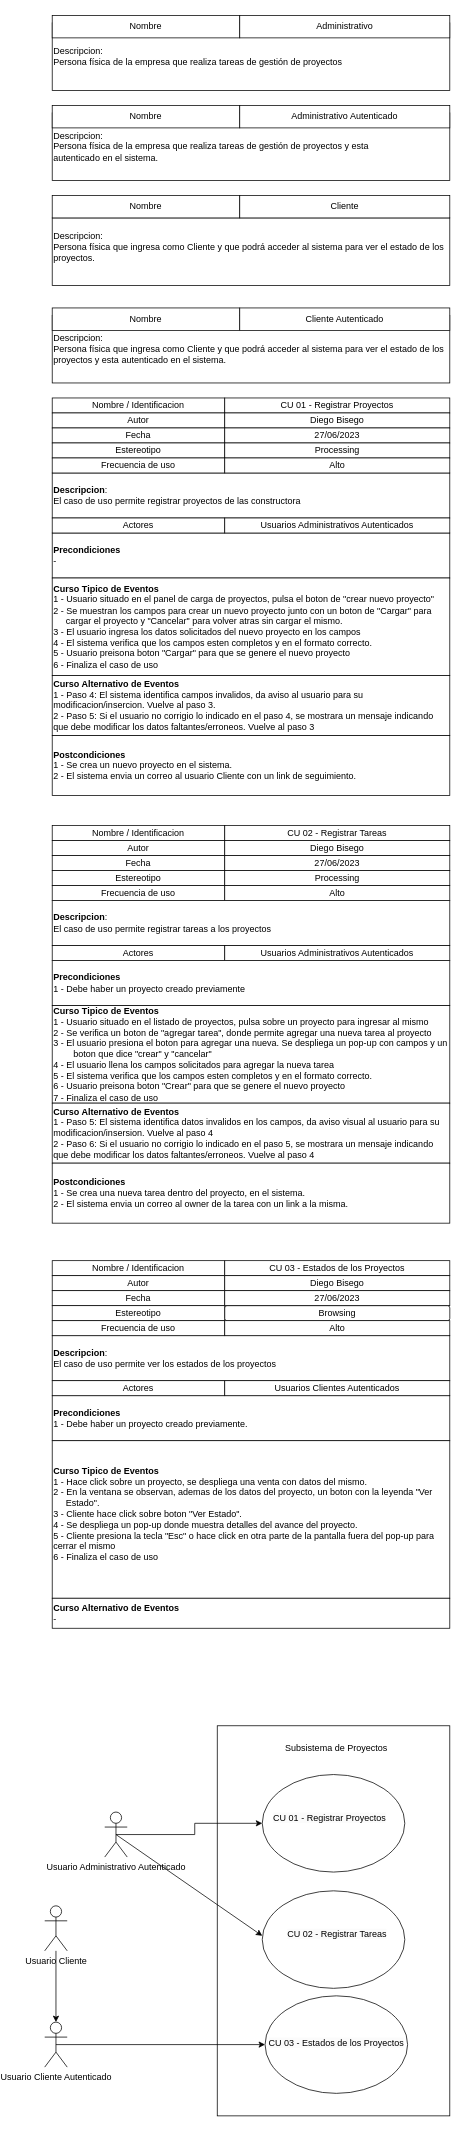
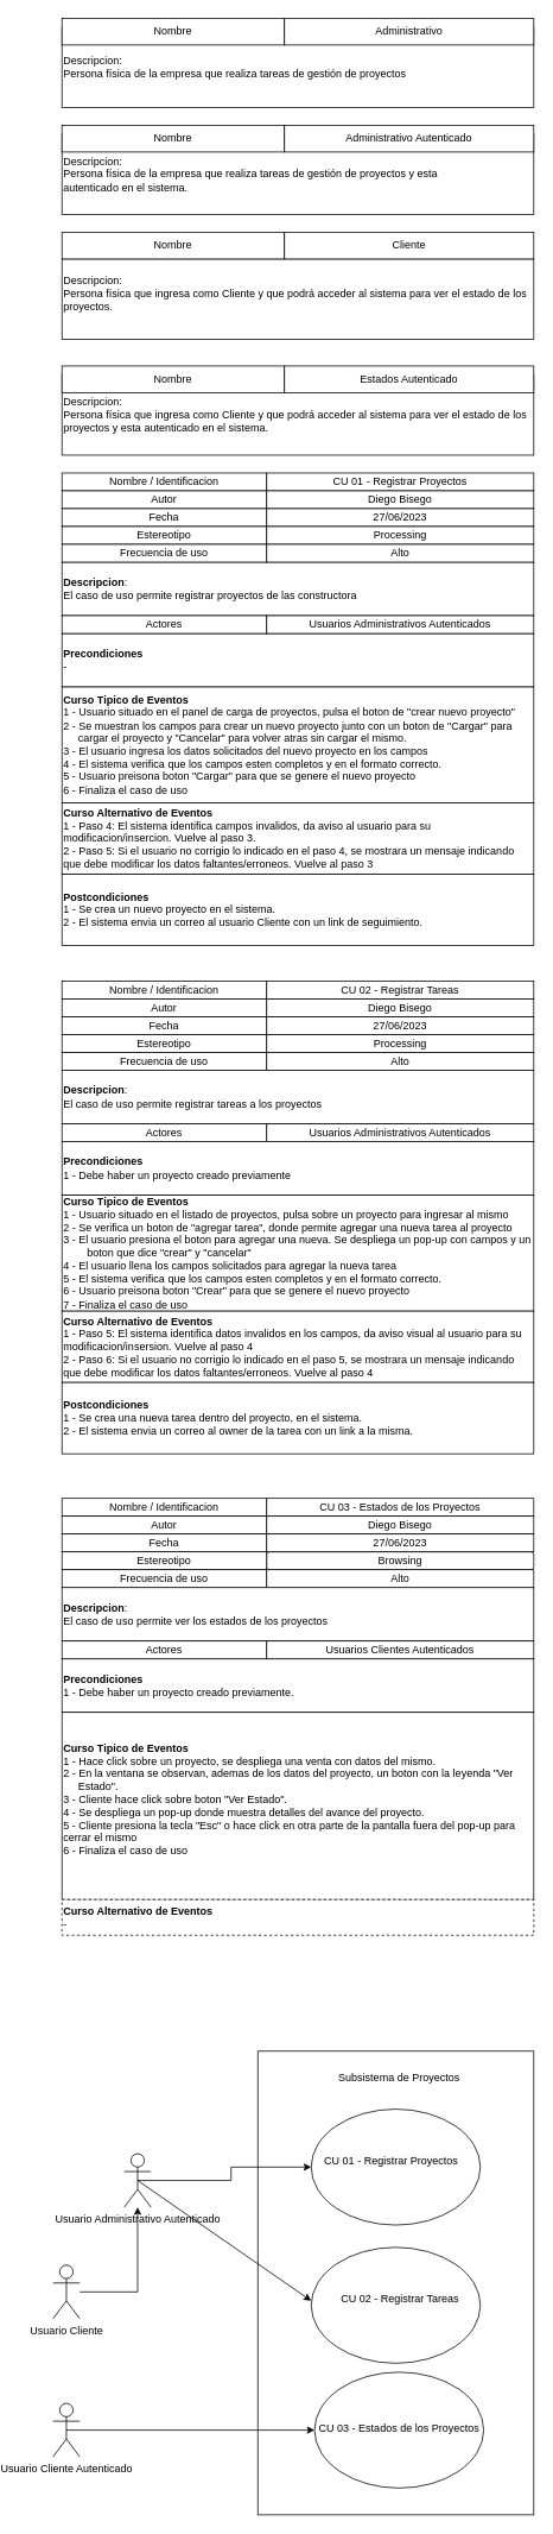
  <mxCell id="0" />
  <mxCell id="1" parent="0" />
  <mxCell id="2" value="" style="rounded=0;whiteSpace=wrap;html=1;" parent="1" vertex="1"><mxGeometry x="250" y="2300" width="310" height="520" as="geometry" /></mxCell>
  <mxCell id="3" value="Nombre / Identificacion" style="rounded=0;whiteSpace=wrap;html=1;align=center;" parent="1" vertex="1"><mxGeometry x="30" y="530" width="230" height="20" as="geometry" /></mxCell>
  <mxCell id="4" value="&lt;b&gt;Descripcion&lt;/b&gt;:&lt;br&gt;El caso de uso permite registrar proyectos de las constructora" style="rounded=0;whiteSpace=wrap;html=1;align=left;" parent="1" vertex="1"><mxGeometry x="30" y="630" width="530" height="60" as="geometry" /></mxCell>
  <mxCell id="5" value="&lt;b&gt;Precondiciones&lt;br&gt;&lt;/b&gt;-" style="rounded=0;whiteSpace=wrap;html=1;align=left;" parent="1" vertex="1"><mxGeometry x="30" y="710" width="530" height="60" as="geometry" /></mxCell>
  <mxCell id="6" value="CU 01 - Registrar Proyectos" style="rounded=0;whiteSpace=wrap;html=1;align=center;" parent="1" vertex="1"><mxGeometry x="260" y="530" width="300" height="20" as="geometry" /></mxCell>
  <mxCell id="7" value="Autor" style="rounded=0;whiteSpace=wrap;html=1;align=center;" parent="1" vertex="1"><mxGeometry x="30" y="550" width="230" height="20" as="geometry" /></mxCell>
  <mxCell id="8" value="Diego Bisego" style="rounded=0;whiteSpace=wrap;html=1;align=center;" parent="1" vertex="1"><mxGeometry x="260" y="550" width="300" height="20" as="geometry" /></mxCell>
  <mxCell id="9" value="Fecha" style="rounded=0;whiteSpace=wrap;html=1;align=center;" parent="1" vertex="1"><mxGeometry x="30" y="570" width="230" height="20" as="geometry" /></mxCell>
  <mxCell id="10" value="27/06/2023" style="rounded=0;whiteSpace=wrap;html=1;align=center;" parent="1" vertex="1"><mxGeometry x="260" y="570" width="300" height="20" as="geometry" /></mxCell>
  <mxCell id="11" value="Actores" style="rounded=0;whiteSpace=wrap;html=1;align=center;" parent="1" vertex="1"><mxGeometry x="30" y="690" width="230" height="20" as="geometry" /></mxCell>
  <mxCell id="12" value="Usuarios Administrativos Autenticados" style="rounded=0;whiteSpace=wrap;html=1;align=center;" parent="1" vertex="1"><mxGeometry x="260" y="690" width="300" height="20" as="geometry" /></mxCell>
  <mxCell id="13" value="&lt;b&gt;Curso Tipico de Eventos&lt;/b&gt;&lt;br&gt;1 - Usuario situado en el panel de carga de proyectos, pulsa el boton de &quot;crear nuevo proyecto&quot;&lt;br&gt;2 - Se muestran los campos para crear un nuevo proyecto junto con un boton de &quot;Cargar&quot; para&amp;nbsp; &amp;nbsp; &amp;nbsp; &amp;nbsp; &amp;nbsp; &amp;nbsp; &amp;nbsp;cargar el proyecto y &quot;Cancelar&quot; para volver atras sin cargar el mismo.&lt;br&gt;3 - El usuario ingresa los datos solicitados del nuevo proyecto en los campos&lt;br&gt;4 - El sistema verifica que los campos esten completos y en el formato correcto.&lt;br&gt;5 - Usuario preisona boton &quot;Cargar&quot; para que se genere el nuevo proyecto&lt;br&gt;6 - Finaliza el caso de uso" style="rounded=0;whiteSpace=wrap;html=1;align=left;" parent="1" vertex="1"><mxGeometry x="30" y="770" width="530" height="130" as="geometry" /></mxCell>
  <mxCell id="14" value="Estereotipo" style="rounded=0;whiteSpace=wrap;html=1;align=center;" parent="1" vertex="1"><mxGeometry x="30" y="590" width="230" height="20" as="geometry" /></mxCell>
  <mxCell id="15" value="Processing" style="rounded=0;whiteSpace=wrap;html=1;align=center;" parent="1" vertex="1"><mxGeometry x="260" y="590" width="300" height="20" as="geometry" /></mxCell>
  <mxCell id="16" value="Frecuencia de uso" style="rounded=0;whiteSpace=wrap;html=1;align=center;" parent="1" vertex="1"><mxGeometry x="30" y="610" width="230" height="20" as="geometry" /></mxCell>
  <mxCell id="17" value="Alto" style="rounded=0;whiteSpace=wrap;html=1;align=center;" parent="1" vertex="1"><mxGeometry x="260" y="610" width="300" height="20" as="geometry" /></mxCell>
  <mxCell id="18" value="&lt;b&gt;Curso Alternativo de Eventos&lt;br&gt;&lt;/b&gt;1 - Paso 4: El sistema identifica campos invalidos, da aviso al usuario para su modificacion/insercion. Vuelve al paso 3.&lt;br&gt;2 - Paso 5: Si el usuario no corrigio lo indicado en el paso 4, se mostrara un mensaje indicando que debe modificar los datos faltantes/erroneos. Vuelve al paso 3" style="rounded=0;whiteSpace=wrap;html=1;align=left;" parent="1" vertex="1"><mxGeometry x="30" y="900" width="530" height="80" as="geometry" /></mxCell>
  <mxCell id="19" value="&lt;b&gt;Postcondiciones&lt;/b&gt;&lt;br&gt;1 - Se crea un nuevo proyecto en el sistema.&lt;br&gt;2 - El sistema envia un correo al usuario Cliente con un link de seguimiento.&amp;nbsp;" style="rounded=0;whiteSpace=wrap;html=1;align=left;" parent="1" vertex="1"><mxGeometry x="30" y="980" width="530" height="80" as="geometry" /></mxCell>
  <mxCell id="20" value="Nombre / Identificacion" style="rounded=0;whiteSpace=wrap;html=1;align=center;" parent="1" vertex="1"><mxGeometry x="30" y="1100" width="230" height="20" as="geometry" /></mxCell>
  <mxCell id="21" value="&lt;b&gt;Descripcion&lt;/b&gt;:&lt;br style=&quot;border-color: var(--border-color);&quot;&gt;El caso de uso permite registrar tareas a los proyectos" style="rounded=0;whiteSpace=wrap;html=1;align=left;" parent="1" vertex="1"><mxGeometry x="30" y="1200" width="530" height="60" as="geometry" /></mxCell>
  <mxCell id="22" value="&lt;div style=&quot;&quot;&gt;&lt;b style=&quot;background-color: initial;&quot;&gt;Precondiciones&lt;/b&gt;&lt;/div&gt;1 - Debe haber un proyecto creado previamente" style="rounded=0;whiteSpace=wrap;html=1;align=left;" parent="1" vertex="1"><mxGeometry x="30" y="1280" width="530" height="60" as="geometry" /></mxCell>
  <mxCell id="23" value="CU 02 - Registrar Tareas" style="rounded=0;whiteSpace=wrap;html=1;align=center;" parent="1" vertex="1"><mxGeometry x="260" y="1100" width="300" height="20" as="geometry" /></mxCell>
  <mxCell id="24" value="Autor" style="rounded=0;whiteSpace=wrap;html=1;align=center;" parent="1" vertex="1"><mxGeometry x="30" y="1120" width="230" height="20" as="geometry" /></mxCell>
  <mxCell id="25" value="Diego Bisego" style="rounded=0;whiteSpace=wrap;html=1;align=center;" parent="1" vertex="1"><mxGeometry x="260" y="1120" width="300" height="20" as="geometry" /></mxCell>
  <mxCell id="26" value="Fecha" style="rounded=0;whiteSpace=wrap;html=1;align=center;" parent="1" vertex="1"><mxGeometry x="30" y="1140" width="230" height="20" as="geometry" /></mxCell>
  <mxCell id="27" value="27/06/2023" style="rounded=0;whiteSpace=wrap;html=1;align=center;" parent="1" vertex="1"><mxGeometry x="260" y="1140" width="300" height="20" as="geometry" /></mxCell>
  <mxCell id="28" value="Actores" style="rounded=0;whiteSpace=wrap;html=1;align=center;" parent="1" vertex="1"><mxGeometry x="30" y="1260" width="230" height="20" as="geometry" /></mxCell>
  <mxCell id="29" value="Usuarios Administrativos Autenticados" style="rounded=0;whiteSpace=wrap;html=1;align=center;" parent="1" vertex="1"><mxGeometry x="260" y="1260" width="300" height="20" as="geometry" /></mxCell>
  <mxCell id="30" value="&lt;b&gt;Curso Tipico de Eventos&lt;/b&gt;&lt;br style=&quot;border-color: var(--border-color);&quot;&gt;1 - Usuario situado en el listado de proyectos, pulsa sobre un proyecto para ingresar al mismo&lt;br style=&quot;border-color: var(--border-color);&quot;&gt;2 - Se verifica un boton de &quot;agregar tarea&quot;, donde permite agregar una nueva tarea al proyecto&lt;br style=&quot;border-color: var(--border-color);&quot;&gt;3 - El usuario presiona el boton para agregar una nueva. Se despliega un pop-up con campos y un &lt;span style=&quot;white-space: pre;&quot;&gt;&#09;&lt;/span&gt;boton que dice &quot;crear&quot; y &quot;cancelar&quot;&lt;br style=&quot;border-color: var(--border-color);&quot;&gt;4 - El usuario llena los campos solicitados para agregar la nueva tarea&lt;br style=&quot;border-color: var(--border-color);&quot;&gt;5 - El sistema verifica que los campos esten completos y en el formato correcto.&lt;br style=&quot;border-color: var(--border-color);&quot;&gt;6 - Usuario preisona boton &quot;Crear&quot; para que se genere el nuevo proyecto&lt;br style=&quot;border-color: var(--border-color);&quot;&gt;7 - Finaliza el caso de uso" style="rounded=0;whiteSpace=wrap;html=1;align=left;" parent="1" vertex="1"><mxGeometry x="30" y="1340" width="530" height="130" as="geometry" /></mxCell>
  <mxCell id="31" value="Estereotipo" style="rounded=0;whiteSpace=wrap;html=1;align=center;" parent="1" vertex="1"><mxGeometry x="30" y="1160" width="230" height="20" as="geometry" /></mxCell>
  <mxCell id="32" value="Processing" style="rounded=0;whiteSpace=wrap;html=1;align=center;" parent="1" vertex="1"><mxGeometry x="260" y="1160" width="300" height="20" as="geometry" /></mxCell>
  <mxCell id="33" value="Frecuencia de uso" style="rounded=0;whiteSpace=wrap;html=1;align=center;" parent="1" vertex="1"><mxGeometry x="30" y="1180" width="230" height="20" as="geometry" /></mxCell>
  <mxCell id="34" value="Alto" style="rounded=0;whiteSpace=wrap;html=1;align=center;" parent="1" vertex="1"><mxGeometry x="260" y="1180" width="300" height="20" as="geometry" /></mxCell>
  <mxCell id="35" value="&lt;b&gt;Curso Alternativo de Eventos&lt;br&gt;&lt;/b&gt;1 - Paso 5: El sistema identifica datos invalidos en los campos, da aviso visual al usuario para su modificacion/insersion. Vuelve al paso 4&lt;br&gt;2 - Paso 6: Si el usuario no corrigio lo indicado en el paso 5, se mostrara un mensaje indicando que debe modificar los datos faltantes/erroneos. Vuelve al paso 4" style="rounded=0;whiteSpace=wrap;html=1;align=left;" parent="1" vertex="1"><mxGeometry x="30" y="1470" width="530" height="80" as="geometry" /></mxCell>
  <mxCell id="36" value="&lt;b&gt;Postcondiciones&lt;/b&gt;&lt;br&gt;1 - Se crea una nueva tarea dentro del proyecto, en el sistema.&amp;nbsp;&lt;br&gt;2 - El sistema envia un correo al owner de la tarea con un link a la misma." style="rounded=0;whiteSpace=wrap;html=1;align=left;" parent="1" vertex="1"><mxGeometry x="30" y="1550" width="530" height="80" as="geometry" /></mxCell>
  <mxCell id="37" value="Nombre / Identificacion" style="rounded=0;whiteSpace=wrap;html=1;align=center;" parent="1" vertex="1"><mxGeometry x="30" y="1680" width="230" height="20" as="geometry" /></mxCell>
  <mxCell id="38" value="&lt;b&gt;Descripcion&lt;/b&gt;:&lt;br style=&quot;border-color: var(--border-color);&quot;&gt;El caso de uso permite ver los estados de los proyectos" style="rounded=0;whiteSpace=wrap;html=1;align=left;" parent="1" vertex="1"><mxGeometry x="30" y="1780" width="530" height="60" as="geometry" /></mxCell>
  <mxCell id="39" value="&lt;b&gt;Precondiciones&lt;/b&gt;&lt;br style=&quot;border-color: var(--border-color);&quot;&gt;1 - Debe haber un proyecto creado previamente.&lt;div style=&quot;&quot;&gt;&lt;/div&gt;" style="rounded=0;whiteSpace=wrap;html=1;align=left;" parent="1" vertex="1"><mxGeometry x="30" y="1860" width="530" height="60" as="geometry" /></mxCell>
  <mxCell id="40" value="CU 03 - Estados de los Proyectos" style="rounded=0;whiteSpace=wrap;html=1;align=center;" parent="1" vertex="1"><mxGeometry x="260" y="1680" width="300" height="20" as="geometry" /></mxCell>
  <mxCell id="41" value="Autor" style="rounded=0;whiteSpace=wrap;html=1;align=center;" parent="1" vertex="1"><mxGeometry x="30" y="1700" width="230" height="20" as="geometry" /></mxCell>
  <mxCell id="42" value="Diego Bisego" style="rounded=0;whiteSpace=wrap;html=1;align=center;" parent="1" vertex="1"><mxGeometry x="260" y="1700" width="300" height="20" as="geometry" /></mxCell>
  <mxCell id="43" value="Fecha" style="rounded=0;whiteSpace=wrap;html=1;align=center;" parent="1" vertex="1"><mxGeometry x="30" y="1720" width="230" height="20" as="geometry" /></mxCell>
  <mxCell id="44" value="27/06/2023" style="rounded=0;whiteSpace=wrap;html=1;align=center;" parent="1" vertex="1"><mxGeometry x="260" y="1720" width="300" height="20" as="geometry" /></mxCell>
  <mxCell id="45" value="Actores" style="rounded=0;whiteSpace=wrap;html=1;align=center;" parent="1" vertex="1"><mxGeometry x="30" y="1840" width="230" height="20" as="geometry" /></mxCell>
  <mxCell id="46" value="Usuarios Clientes Autenticados" style="rounded=0;whiteSpace=wrap;html=1;align=center;" parent="1" vertex="1"><mxGeometry x="260" y="1840" width="300" height="20" as="geometry" /></mxCell>
  <mxCell id="47" value="&lt;b&gt;Curso Tipico de Eventos&lt;/b&gt;&lt;br style=&quot;border-color: var(--border-color);&quot;&gt;1 - Hace click sobre un proyecto, se despliega una venta con datos del mismo.&lt;br&gt;2 - En la ventana se observan, ademas de los datos del proyecto, un boton con la leyenda &quot;Ver&amp;nbsp; &amp;nbsp; &amp;nbsp; &amp;nbsp; &amp;nbsp; &amp;nbsp;Estado&quot;.&lt;br&gt;3 - Cliente hace click sobre boton &quot;Ver Estado&quot;.&lt;br&gt;4 - Se despliega un pop-up donde muestra detalles del avance del proyecto.&lt;br&gt;5 - Cliente presiona la tecla &quot;Esc&quot; o hace click en otra parte de la pantalla fuera del pop-up para cerrar el mismo&lt;br&gt;6 - Finaliza el caso de uso&lt;br&gt;&amp;nbsp;" style="rounded=0;whiteSpace=wrap;html=1;align=left;" parent="1" vertex="1"><mxGeometry x="30" y="1920" width="530" height="210" as="geometry" /></mxCell>
  <mxCell id="48" value="Estereotipo" style="rounded=0;whiteSpace=wrap;html=1;align=center;" parent="1" vertex="1"><mxGeometry x="30" y="1740" width="230" height="20" as="geometry" /></mxCell>
  <mxCell id="49" value="Browsing" style="whiteSpace=wrap;html=1;align=center;rounded=1;" parent="1" vertex="1"><mxGeometry x="260" y="1740" width="300" height="20" as="geometry" /></mxCell>
  <mxCell id="50" value="Frecuencia de uso" style="rounded=0;whiteSpace=wrap;html=1;align=center;" parent="1" vertex="1"><mxGeometry x="30" y="1760" width="230" height="20" as="geometry" /></mxCell>
  <mxCell id="51" value="Alto" style="rounded=0;whiteSpace=wrap;html=1;align=center;" parent="1" vertex="1"><mxGeometry x="260" y="1760" width="300" height="20" as="geometry" /></mxCell>
- <mxCell id="52" value="&lt;b&gt;Curso Alternativo de Eventos&lt;br&gt;&lt;/b&gt;-" style="rounded=0;whiteSpace=wrap;html=1;align=left;" parent="1" vertex="1"><mxGeometry x="30" y="2130" width="530" height="40" as="geometry" /></mxCell>
+ <mxCell id="52" value="&lt;b&gt;Curso Alternativo de Eventos&lt;br&gt;&lt;/b&gt;-" style="rounded=0;whiteSpace=wrap;html=1;align=left;dashed=1;" parent="1" vertex="1"><mxGeometry x="30" y="2130" width="530" height="40" as="geometry" /></mxCell>
  <mxCell id="53" value="" style="edgeStyle=orthogonalEdgeStyle;rounded=0;orthogonalLoop=1;jettySize=auto;html=1;exitX=0.5;exitY=0.5;exitDx=0;exitDy=0;exitPerimeter=0;" parent="1" source="55" target="56" edge="1"><mxGeometry relative="1" as="geometry" /></mxCell>
  <mxCell id="54" style="edgeStyle=none;rounded=0;orthogonalLoop=1;jettySize=auto;html=1;exitX=0.5;exitY=0.5;exitDx=0;exitDy=0;exitPerimeter=0;" parent="1" source="55" edge="1"><mxGeometry relative="1" as="geometry"><mxPoint x="310" y="2580" as="targetPoint" /></mxGeometry></mxCell>
  <mxCell id="55" value="Usuario Administrativo Autenticado" style="shape=umlActor;verticalLabelPosition=bottom;verticalAlign=top;html=1;outlineConnect=0;" parent="1" vertex="1"><mxGeometry x="100" y="2415" width="30" height="60" as="geometry" /></mxCell>
  <mxCell id="56" value="" style="ellipse;whiteSpace=wrap;html=1;verticalAlign=top;" parent="1" vertex="1"><mxGeometry x="310" y="2365" width="190" height="130" as="geometry" /></mxCell>
  <mxCell id="57" value="Subsistema de Proyectos" style="text;html=1;strokeColor=none;fillColor=none;align=center;verticalAlign=middle;whiteSpace=wrap;rounded=0;" parent="1" vertex="1"><mxGeometry x="330" y="2310" width="157.5" height="40" as="geometry" /></mxCell>
  <mxCell id="58" value="&#10;&lt;span style=&quot;color: rgb(0, 0, 0); font-family: Helvetica; font-size: 12px; font-style: normal; font-variant-ligatures: normal; font-variant-caps: normal; font-weight: 400; letter-spacing: normal; orphans: 2; text-align: center; text-indent: 0px; text-transform: none; widows: 2; word-spacing: 0px; -webkit-text-stroke-width: 0px; background-color: rgb(251, 251, 251); text-decoration-thickness: initial; text-decoration-style: initial; text-decoration-color: initial; float: none; display: inline !important;&quot;&gt;CU 01 - Registrar Proyectos&lt;/span&gt;&#10;&#10;" style="text;html=1;strokeColor=none;fillColor=none;align=center;verticalAlign=middle;whiteSpace=wrap;rounded=0;" parent="1" vertex="1"><mxGeometry x="290" y="2415" width="220" height="30" as="geometry" /></mxCell>
- <mxCell id="59" value="" style="edgeStyle=orthogonalEdgeStyle;rounded=0;orthogonalLoop=1;jettySize=auto;html=1;" parent="1" source="60" target="62" edge="1"><mxGeometry relative="1" as="geometry" /></mxCell>
+ <mxCell id="59" value="" style="edgeStyle=orthogonalEdgeStyle;rounded=0;orthogonalLoop=1;jettySize=auto;html=1;" parent="1" source="60" target="55" edge="1"><mxGeometry relative="1" as="geometry" /></mxCell>
  <mxCell id="60" value="Usuario Cliente" style="shape=umlActor;verticalLabelPosition=bottom;verticalAlign=top;html=1;outlineConnect=0;" parent="1" vertex="1"><mxGeometry x="20" y="2540" width="30" height="60" as="geometry" /></mxCell>
  <mxCell id="61" style="edgeStyle=none;rounded=0;orthogonalLoop=1;jettySize=auto;html=1;exitX=0.5;exitY=0.5;exitDx=0;exitDy=0;exitPerimeter=0;entryX=0;entryY=0.5;entryDx=0;entryDy=0;" parent="1" source="62" target="65" edge="1"><mxGeometry relative="1" as="geometry" /></mxCell>
  <mxCell id="62" value="Usuario Cliente Autenticado" style="shape=umlActor;verticalLabelPosition=bottom;verticalAlign=top;html=1;outlineConnect=0;" parent="1" vertex="1"><mxGeometry x="20" y="2695" width="30" height="60" as="geometry" /></mxCell>
  <mxCell id="63" value="" style="ellipse;whiteSpace=wrap;html=1;verticalAlign=top;" parent="1" vertex="1"><mxGeometry x="310" y="2520" width="190" height="130" as="geometry" /></mxCell>
  <mxCell id="64" value="&lt;br&gt;&lt;span style=&quot;color: rgb(0, 0, 0); font-family: Helvetica; font-size: 12px; font-style: normal; font-variant-ligatures: normal; font-variant-caps: normal; font-weight: 400; letter-spacing: normal; orphans: 2; text-align: center; text-indent: 0px; text-transform: none; widows: 2; word-spacing: 0px; -webkit-text-stroke-width: 0px; background-color: rgb(251, 251, 251); text-decoration-thickness: initial; text-decoration-style: initial; text-decoration-color: initial; float: none; display: inline !important;&quot;&gt;CU 02 - Registrar Tareas&lt;/span&gt;&lt;br&gt;" style="text;html=1;strokeColor=none;fillColor=none;align=center;verticalAlign=middle;whiteSpace=wrap;rounded=0;" parent="1" vertex="1"><mxGeometry x="300" y="2555" width="220" height="30" as="geometry" /></mxCell>
  <mxCell id="65" value="" style="ellipse;whiteSpace=wrap;html=1;verticalAlign=top;" parent="1" vertex="1"><mxGeometry x="313.75" y="2660" width="190" height="130" as="geometry" /></mxCell>
  <mxCell id="66" value="&lt;br&gt;&lt;span style=&quot;color: rgb(0, 0, 0); font-family: Helvetica; font-size: 12px; font-style: normal; font-variant-ligatures: normal; font-variant-caps: normal; font-weight: 400; letter-spacing: normal; orphans: 2; text-align: center; text-indent: 0px; text-transform: none; widows: 2; word-spacing: 0px; -webkit-text-stroke-width: 0px; background-color: rgb(251, 251, 251); text-decoration-thickness: initial; text-decoration-style: initial; text-decoration-color: initial; float: none; display: inline !important;&quot;&gt;CU 03 - Estados de los Proyectos&lt;/span&gt;" style="text;html=1;strokeColor=none;fillColor=none;align=center;verticalAlign=middle;whiteSpace=wrap;rounded=0;" parent="1" vertex="1"><mxGeometry x="316.88" y="2700" width="183.75" height="30" as="geometry" /></mxCell>
  <mxCell id="67" value="Descripcion:&lt;br&gt;Persona física de la empresa que realiza tareas de gestión de proyectos" style="rounded=0;whiteSpace=wrap;html=1;align=left;" parent="1" vertex="1"><mxGeometry x="30" y="30" width="530" height="90" as="geometry" /></mxCell>
  <mxCell id="68" value="Nombre" style="rounded=0;whiteSpace=wrap;html=1;" parent="1" vertex="1"><mxGeometry x="30" y="20" width="250" height="30" as="geometry" /></mxCell>
  <mxCell id="69" value="Administrativo" style="rounded=0;whiteSpace=wrap;html=1;" parent="1" vertex="1"><mxGeometry x="280" y="20" width="280" height="30" as="geometry" /></mxCell>
  <mxCell id="70" value="Descripcion:&lt;br&gt;Persona física de la empresa que realiza tareas de gestión de proyectos&amp;nbsp;y esta&lt;br&gt;autenticado en el sistema." style="rounded=0;whiteSpace=wrap;html=1;align=left;" parent="1" vertex="1"><mxGeometry x="30" y="150" width="530" height="90" as="geometry" /></mxCell>
  <mxCell id="71" value="Nombre" style="rounded=0;whiteSpace=wrap;html=1;" parent="1" vertex="1"><mxGeometry x="30" y="140" width="250" height="30" as="geometry" /></mxCell>
  <mxCell id="72" value="Administrativo Autenticado" style="rounded=0;whiteSpace=wrap;html=1;" parent="1" vertex="1"><mxGeometry x="280" y="140" width="280" height="30" as="geometry" /></mxCell>
  <mxCell id="73" value="Descripcion:&lt;br&gt;&lt;span style=&quot;background-color: initial;&quot;&gt;Persona física que ingresa como Cliente y que podrá acceder al sistema para ver el estado de los proyectos.&lt;/span&gt;&lt;br&gt;&lt;p class=&quot;MsoNormal&quot;&gt;&lt;/p&gt;" style="rounded=0;whiteSpace=wrap;html=1;align=left;" parent="1" vertex="1"><mxGeometry x="30" y="290" width="530" height="90" as="geometry" /></mxCell>
  <mxCell id="74" value="Nombre" style="rounded=0;whiteSpace=wrap;html=1;" parent="1" vertex="1"><mxGeometry x="30" y="260" width="250" height="30" as="geometry" /></mxCell>
  <mxCell id="75" value="Cliente" style="rounded=0;whiteSpace=wrap;html=1;" parent="1" vertex="1"><mxGeometry x="280" y="260" width="280" height="30" as="geometry" /></mxCell>
  <mxCell id="76" value="Descripcion:&lt;br&gt;Persona física que ingresa como Cliente y que podrá acceder al sistema para ver el estado de los proyectos y esta autenticado en el sistema." style="rounded=0;whiteSpace=wrap;html=1;align=left;" parent="1" vertex="1"><mxGeometry x="30" y="420" width="530" height="90" as="geometry" /></mxCell>
  <mxCell id="77" value="Nombre" style="rounded=0;whiteSpace=wrap;html=1;" parent="1" vertex="1"><mxGeometry x="30" y="410" width="250" height="30" as="geometry" /></mxCell>
- <mxCell id="78" value="Cliente Autenticado" style="rounded=0;whiteSpace=wrap;html=1;" parent="1" vertex="1"><mxGeometry x="280" y="410" width="280" height="30" as="geometry" /></mxCell>
+ <mxCell id="78" value="Estados Autenticado" style="rounded=0;whiteSpace=wrap;html=1;" parent="1" vertex="1"><mxGeometry x="280" y="410" width="280" height="30" as="geometry" /></mxCell>
